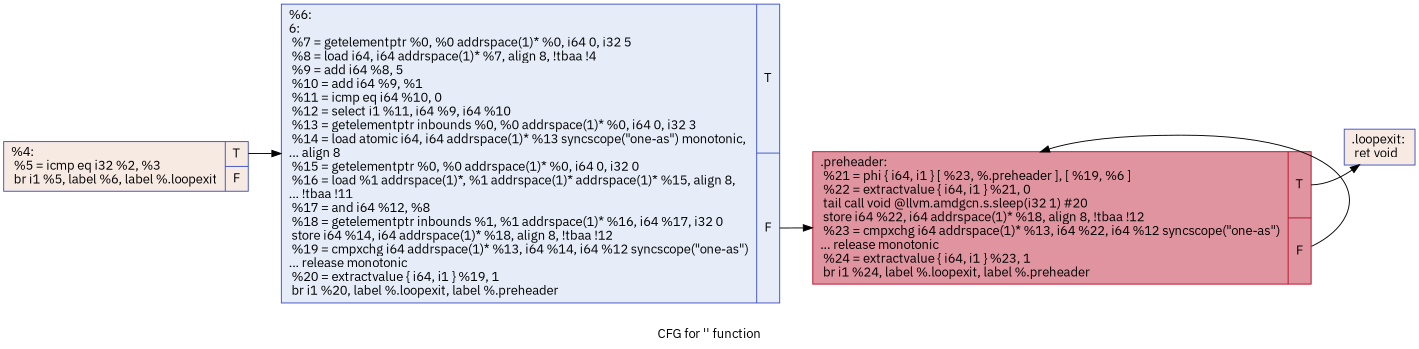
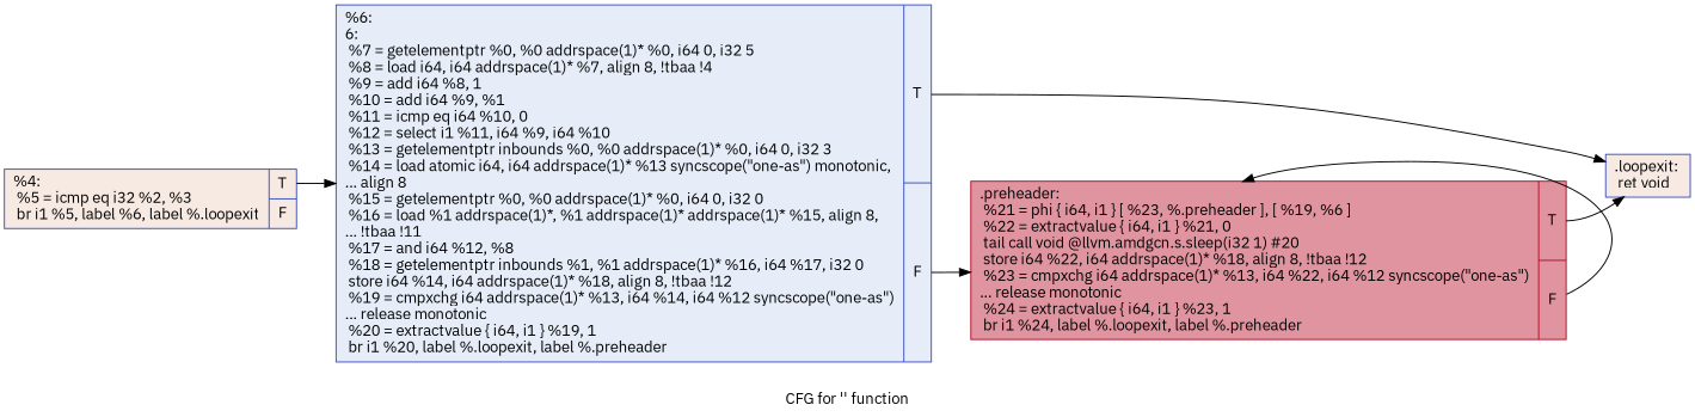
  digraph {
    fontname="IBM Plex Sans"
    label="CFG for '' function"
    rankdir=LR
    node [color="#3d50c3ff" fillcolor="#eed0c070" fontname="IBM Plex Sans" shape=record style=filled]
    edge [fontname="IBM Plex Sans" tailport=s0]
    n1 [label="{%4:\l  %5 = icmp eq i32 %2, %3\l  br i1 %5, label %6, label %.loopexit\l|{<s0>T|<s1>F}}"]
-   n2 [fillcolor="#c7d7f070" label="{%6:\l6:                                                \l  %7 = getelementptr %0, %0 addrspace(1)* %0, i64 0, i32 5\l  %8 = load i64, i64 addrspace(1)* %7, align 8, !tbaa !4\l  %9 = add i64 %8, 5\l  %10 = add i64 %9, %1\l  %11 = icmp eq i64 %10, 0\l  %12 = select i1 %11, i64 %9, i64 %10\l  %13 = getelementptr inbounds %0, %0 addrspace(1)* %0, i64 0, i32 3\l  %14 = load atomic i64, i64 addrspace(1)* %13 syncscope(\"one-as\") monotonic,\l... align 8\l  %15 = getelementptr %0, %0 addrspace(1)* %0, i64 0, i32 0\l  %16 = load %1 addrspace(1)*, %1 addrspace(1)* addrspace(1)* %15, align 8,\l... !tbaa !11\l  %17 = and i64 %12, %8\l  %18 = getelementptr inbounds %1, %1 addrspace(1)* %16, i64 %17, i32 0\l  store i64 %14, i64 addrspace(1)* %18, align 8, !tbaa !12\l  %19 = cmpxchg i64 addrspace(1)* %13, i64 %14, i64 %12 syncscope(\"one-as\")\l... release monotonic\l  %20 = extractvalue \{ i64, i1 \} %19, 1\l  br i1 %20, label %.loopexit, label %.preheader\l|{<s0>T|<s1>F}}"]
+   n2 [fillcolor="#c7d7f070" label="{%6:\l6:                                                \l  %7 = getelementptr %0, %0 addrspace(1)* %0, i64 0, i32 5\l  %8 = load i64, i64 addrspace(1)* %7, align 8, !tbaa !4\l  %9 = add i64 %8, 1\l  %10 = add i64 %9, %1\l  %11 = icmp eq i64 %10, 0\l  %12 = select i1 %11, i64 %9, i64 %10\l  %13 = getelementptr inbounds %0, %0 addrspace(1)* %0, i64 0, i32 3\l  %14 = load atomic i64, i64 addrspace(1)* %13 syncscope(\"one-as\") monotonic,\l... align 8\l  %15 = getelementptr %0, %0 addrspace(1)* %0, i64 0, i32 0\l  %16 = load %1 addrspace(1)*, %1 addrspace(1)* addrspace(1)* %15, align 8,\l... !tbaa !11\l  %17 = and i64 %12, %8\l  %18 = getelementptr inbounds %1, %1 addrspace(1)* %16, i64 %17, i32 0\l  store i64 %14, i64 addrspace(1)* %18, align 8, !tbaa !12\l  %19 = cmpxchg i64 addrspace(1)* %13, i64 %14, i64 %12 syncscope(\"one-as\")\l... release monotonic\l  %20 = extractvalue \{ i64, i1 \} %19, 1\l  br i1 %20, label %.loopexit, label %.preheader\l|{<s0>T|<s1>F}}"]
    n3 [label="{.loopexit:                                        \l  ret void\l}"]
    n4 [color="#b70d28ff" fillcolor="#b70d2870" label="{.preheader:                                       \l  %21 = phi \{ i64, i1 \} [ %23, %.preheader ], [ %19, %6 ]\l  %22 = extractvalue \{ i64, i1 \} %21, 0\l  tail call void @llvm.amdgcn.s.sleep(i32 1) #20\l  store i64 %22, i64 addrspace(1)* %18, align 8, !tbaa !12\l  %23 = cmpxchg i64 addrspace(1)* %13, i64 %22, i64 %12 syncscope(\"one-as\")\l... release monotonic\l  %24 = extractvalue \{ i64, i1 \} %23, 1\l  br i1 %24, label %.loopexit, label %.preheader\l|{<s0>T|<s1>F}}"]
    n1 -> n2
+   n2 -> n3
    n2 -> n4 [tailport=s1]
    n4 -> n3
    n4 -> n4 [tailport=s1]
  }
